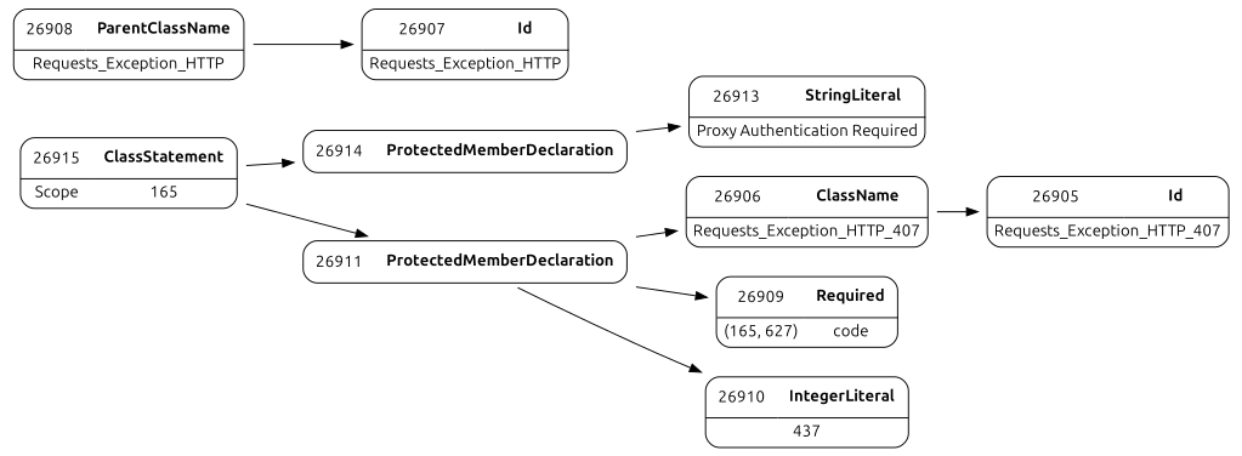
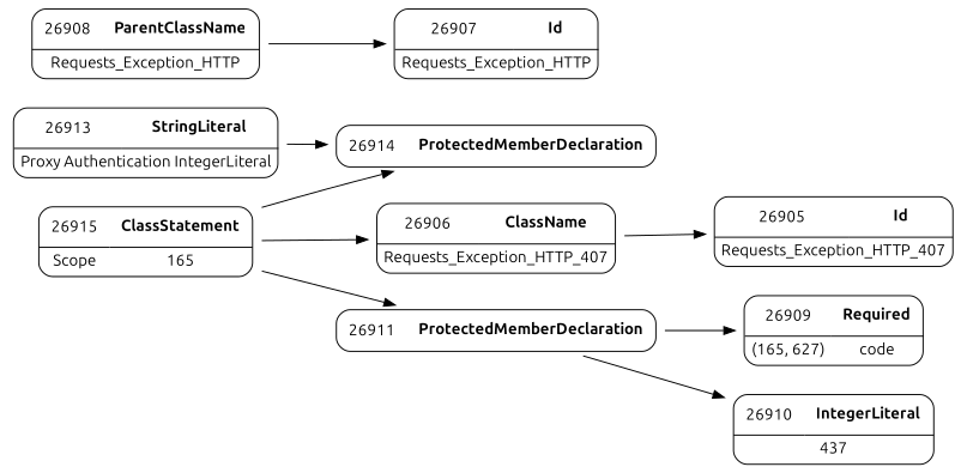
  digraph {
    fontname=Ubuntu
    rankdir=LR
    node [fontname=Ubuntu shape=none]
    edge [fontname=Ubuntu weight=2]
-   n1 [label=<<TABLE border='1' cellspacing='0' cellpadding='10' style='rounded' ><TR><TD border='0'>26913</TD><TD border='0'><B>StringLiteral</B></TD></TR><HR/><TR><TD border='0' cellpadding='5' colspan='2'>Proxy Authentication Required</TD></TR></TABLE>>]
+   n1 [label=<<TABLE border='1' cellspacing='0' cellpadding='10' style='rounded' ><TR><TD border='0'>26913</TD><TD border='0'><B>StringLiteral</B></TD></TR><HR/><TR><TD border='0' cellpadding='5' colspan='2'>Proxy Authentication IntegerLiteral</TD></TR></TABLE>>]
    n2 [label=<<TABLE border='1' cellspacing='0' cellpadding='10' style='rounded' ><TR><TD border='0'>26914</TD><TD border='0'><B>ProtectedMemberDeclaration</B></TD></TR></TABLE>>]
    n3 [label=<<TABLE border='1' cellspacing='0' cellpadding='10' style='rounded' ><TR><TD border='0'>26915</TD><TD border='0'><B>ClassStatement</B></TD></TR><HR/><TR><TD border='0' cellpadding='5'>Scope</TD><TD border='0' cellpadding='5'>165</TD></TR></TABLE>>]
    n4 [label=<<TABLE border='1' cellspacing='0' cellpadding='10' style='rounded' ><TR><TD border='0'>26906</TD><TD border='0'><B>ClassName</B></TD></TR><HR/><TR><TD border='0' cellpadding='5' colspan='2'>Requests_Exception_HTTP_407</TD></TR></TABLE>>]
    n5 [label=<<TABLE border='1' cellspacing='0' cellpadding='10' style='rounded' ><TR><TD border='0'>26911</TD><TD border='0'><B>ProtectedMemberDeclaration</B></TD></TR></TABLE>>]
    n6 [label=<<TABLE border='1' cellspacing='0' cellpadding='10' style='rounded' ><TR><TD border='0'>26905</TD><TD border='0'><B>Id</B></TD></TR><HR/><TR><TD border='0' cellpadding='5' colspan='2'>Requests_Exception_HTTP_407</TD></TR></TABLE>>]
    n7 [label=<<TABLE border='1' cellspacing='0' cellpadding='10' style='rounded' ><TR><TD border='0'>26908</TD><TD border='0'><B>ParentClassName</B></TD></TR><HR/><TR><TD border='0' cellpadding='5' colspan='2'>Requests_Exception_HTTP</TD></TR></TABLE>>]
    n8 [label=<<TABLE border='1' cellspacing='0' cellpadding='10' style='rounded' ><TR><TD border='0'>26907</TD><TD border='0'><B>Id</B></TD></TR><HR/><TR><TD border='0' cellpadding='5' colspan='2'>Requests_Exception_HTTP</TD></TR></TABLE>>]
    n9 [label=<<TABLE border='1' cellspacing='0' cellpadding='10' style='rounded' ><TR><TD border='0'>26909</TD><TD border='0'><B>Required</B></TD></TR><HR/><TR><TD border='0' cellpadding='5'>(165, 627)</TD><TD border='0' cellpadding='5'>code</TD></TR></TABLE>>]
    n10 [label=<<TABLE border='1' cellspacing='0' cellpadding='10' style='rounded' ><TR><TD border='0'>26910</TD><TD border='0'><B>IntegerLiteral</B></TD></TR><HR/><TR><TD border='0' cellpadding='5' colspan='2'>437</TD></TR></TABLE>>]
-   n2 -> n1
+   n1 -> n2
    n3 -> n2
-   n5 -> n4
+   n3 -> n4
    n3 -> n5
    n4 -> n6
    n5 -> n9
    n5 -> n10
    n7 -> n8
  }
